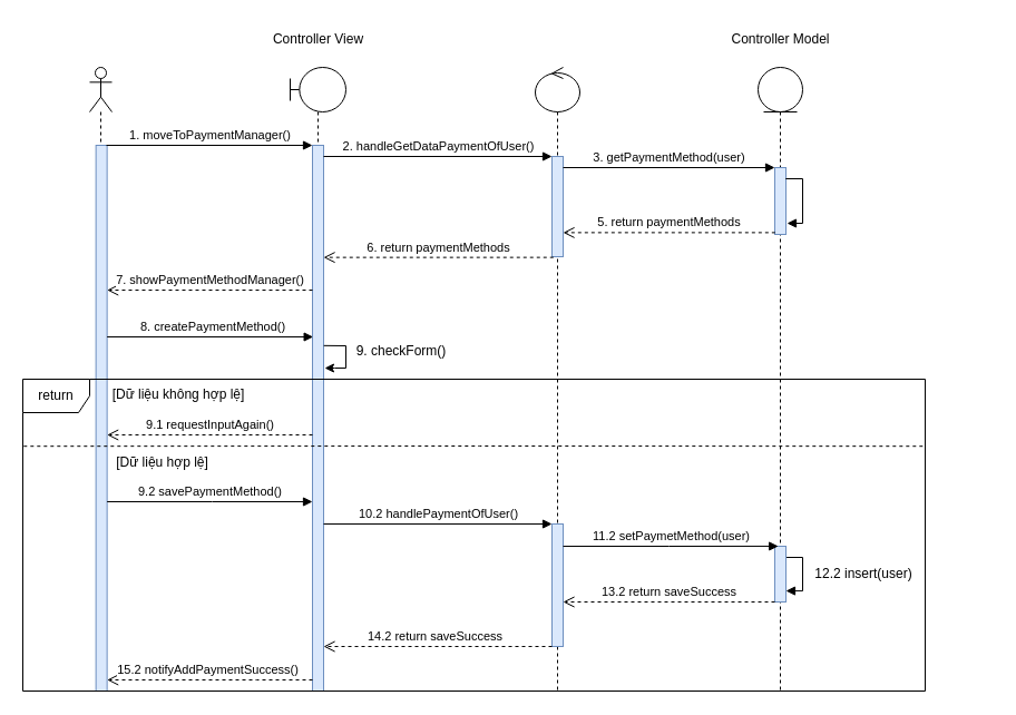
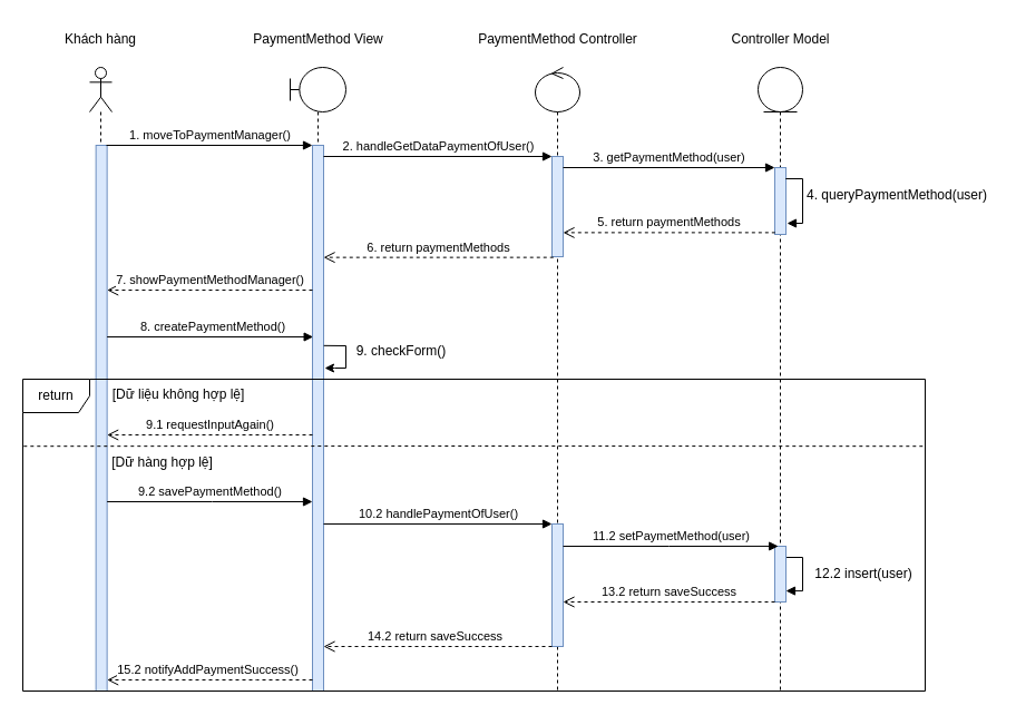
  <mxCell id="0" />
  <mxCell id="1" parent="0" />
  <mxCell id="2" value="" style="shape=umlLifeline;participant=umlBoundary;perimeter=lifelinePerimeter;whiteSpace=wrap;html=1;container=1;collapsible=0;recursiveResize=0;verticalAlign=top;spacingTop=36;outlineConnect=0;" vertex="1" parent="1"><mxGeometry x="260" y="60" width="50" height="560" as="geometry" /></mxCell>
  <mxCell id="3" value="" style="html=1;points=[];perimeter=orthogonalPerimeter;fillColor=#dae8fc;strokeColor=#6c8ebf;" vertex="1" parent="2"><mxGeometry x="20" y="70" width="10" height="490" as="geometry" /></mxCell>
  <mxCell id="4" value="" style="endArrow=classic;html=1;rounded=0;exitX=1.017;exitY=0.367;exitDx=0;exitDy=0;exitPerimeter=0;entryX=1.045;entryY=0.408;entryDx=0;entryDy=0;entryPerimeter=0;" edge="1" parent="2" source="3" target="3"><mxGeometry width="50" height="50" relative="1" as="geometry"><mxPoint x="30.92" y="261.6" as="sourcePoint" /><mxPoint x="30.0" y="282.4" as="targetPoint" /><Array as="points"><mxPoint x="50" y="250" /><mxPoint x="50" y="270" /><mxPoint x="40" y="270" /><mxPoint x="31" y="270" /></Array></mxGeometry></mxCell>
  <mxCell id="5" value="" style="shape=umlLifeline;participant=umlEntity;perimeter=lifelinePerimeter;whiteSpace=wrap;html=1;container=1;collapsible=0;recursiveResize=0;verticalAlign=top;spacingTop=36;outlineConnect=0;" vertex="1" parent="1"><mxGeometry x="680" y="60" width="40" height="560" as="geometry" /></mxCell>
  <mxCell id="6" value="" style="html=1;points=[];perimeter=orthogonalPerimeter;fillColor=#dae8fc;strokeColor=#6c8ebf;" vertex="1" parent="5"><mxGeometry x="15" y="90" width="10" height="60" as="geometry" /></mxCell>
  <mxCell id="7" value="" style="edgeStyle=orthogonalEdgeStyle;html=1;align=left;spacingLeft=2;endArrow=block;rounded=0;" edge="1" parent="5"><mxGeometry x="-0.022" y="10" relative="1" as="geometry"><mxPoint x="26" y="100" as="sourcePoint" /><Array as="points"><mxPoint x="25" y="100" /><mxPoint x="40" y="100" /><mxPoint x="40" y="140" /><mxPoint x="26" y="140" /></Array><mxPoint x="26" y="140" as="targetPoint" /><mxPoint as="offset" /></mxGeometry></mxCell>
  <mxCell id="8" value="" style="edgeStyle=orthogonalEdgeStyle;html=1;align=left;spacingLeft=2;endArrow=block;rounded=0;exitX=1.052;exitY=0.336;exitDx=0;exitDy=0;exitPerimeter=0;entryX=0.998;entryY=0.802;entryDx=0;entryDy=0;entryPerimeter=0;" edge="1" parent="5" target="30"><mxGeometry x="-0.022" y="10" relative="1" as="geometry"><mxPoint x="25.52" y="440" as="sourcePoint" /><Array as="points"><mxPoint x="40" y="440" /><mxPoint x="40" y="470" /></Array><mxPoint x="26" y="459.84" as="targetPoint" /><mxPoint as="offset" /></mxGeometry></mxCell>
  <mxCell id="9" value="" style="shape=umlLifeline;participant=umlControl;perimeter=lifelinePerimeter;whiteSpace=wrap;html=1;container=1;collapsible=0;recursiveResize=0;verticalAlign=top;spacingTop=36;outlineConnect=0;" vertex="1" parent="1"><mxGeometry x="480" y="60" width="40" height="560" as="geometry" /></mxCell>
  <mxCell id="10" value="" style="html=1;points=[];perimeter=orthogonalPerimeter;fillColor=#dae8fc;strokeColor=#6c8ebf;" vertex="1" parent="9"><mxGeometry x="15" y="80" width="10" height="90" as="geometry" /></mxCell>
  <mxCell id="11" value="" style="html=1;points=[];perimeter=orthogonalPerimeter;strokeColor=#6c8ebf;fillColor=#dae8fc;" vertex="1" parent="9"><mxGeometry x="15" y="410" width="10" height="110" as="geometry" /></mxCell>
  <mxCell id="12" value="" style="shape=umlLifeline;participant=umlActor;perimeter=lifelinePerimeter;whiteSpace=wrap;html=1;container=1;collapsible=0;recursiveResize=0;verticalAlign=top;spacingTop=36;outlineConnect=0;strokeColor=default;" vertex="1" parent="1"><mxGeometry x="80" y="60" width="20" height="560" as="geometry" /></mxCell>
  <mxCell id="13" value="" style="html=1;points=[];perimeter=orthogonalPerimeter;strokeColor=#6c8ebf;fillColor=#dae8fc;" vertex="1" parent="12"><mxGeometry x="5.64" y="70" width="10" height="490" as="geometry" /></mxCell>
+ <mxCell id="14" value="Khách hàng" style="text;html=1;strokeColor=none;fillColor=none;align=center;verticalAlign=middle;whiteSpace=wrap;rounded=0;" vertex="1" parent="1"><mxGeometry x="35" width="110" height="30" as="geometry" y="20" /></mxCell>
  <mxCell id="15" value="Controller Model" style="text;html=1;strokeColor=none;fillColor=none;align=center;verticalAlign=middle;whiteSpace=wrap;rounded=0;" vertex="1" parent="1"><mxGeometry x="632.5" width="135" height="30" as="geometry" y="20" /></mxCell>
- <mxCell id="17" value="Controller View" style="text;html=1;strokeColor=none;fillColor=none;align=center;verticalAlign=middle;whiteSpace=wrap;rounded=0;" vertex="1" parent="1"><mxGeometry x="217.5" width="135" height="30" as="geometry" y="20" /></mxCell>
+ <mxCell id="16" value="PaymentMethod Controller" style="text;html=1;strokeColor=none;fillColor=none;align=center;verticalAlign=middle;whiteSpace=wrap;rounded=0;" vertex="1" parent="1"><mxGeometry x="422.5" width="155" height="30" as="geometry" y="20" /></mxCell>
+ <mxCell id="17" value="PaymentMethod View" style="text;html=1;strokeColor=none;fillColor=none;align=center;verticalAlign=middle;whiteSpace=wrap;rounded=0;" vertex="1" parent="1"><mxGeometry x="217.5" width="135" height="30" as="geometry" y="20" /></mxCell>
  <mxCell id="18" value="1. moveToPaymentManager()" style="html=1;verticalAlign=bottom;endArrow=block;entryX=0;entryY=0;rounded=0;" edge="1" parent="1" target="3"><mxGeometry relative="1" as="geometry"><mxPoint x="95" y="130" as="sourcePoint" /></mxGeometry></mxCell>
  <mxCell id="19" value="2. handleGetDataPaymentOfUser()" style="html=1;verticalAlign=bottom;endArrow=block;entryX=0;entryY=0;rounded=0;" edge="1" parent="1" target="10"><mxGeometry relative="1" as="geometry"><mxPoint x="290" y="140" as="sourcePoint" /></mxGeometry></mxCell>
  <mxCell id="20" value="3. getPaymentMethod(user)" style="html=1;verticalAlign=bottom;endArrow=block;entryX=0;entryY=0;rounded=0;" edge="1" parent="1" source="10" target="6"><mxGeometry relative="1" as="geometry"><mxPoint x="625" y="150" as="sourcePoint" /></mxGeometry></mxCell>
  <mxCell id="21" value="5. return paymentMethods" style="html=1;verticalAlign=bottom;endArrow=open;dashed=1;endSize=8;exitX=0.034;exitY=0.973;rounded=0;exitDx=0;exitDy=0;exitPerimeter=0;" edge="1" parent="1" source="6" target="10"><mxGeometry relative="1" as="geometry"><mxPoint x="625" y="226" as="targetPoint" /></mxGeometry></mxCell>
+ <mxCell id="22" value="4. queryPaymentMethod(user)" style="text;html=1;strokeColor=none;fillColor=none;align=center;verticalAlign=middle;whiteSpace=wrap;rounded=0;" vertex="1" parent="1"><mxGeometry x="720" y="160" width="170" height="30" as="geometry" /></mxCell>
  <mxCell id="23" value="6. return paymentMethods" style="html=1;verticalAlign=bottom;endArrow=open;dashed=1;endSize=8;rounded=0;exitX=0.127;exitY=1.007;exitDx=0;exitDy=0;exitPerimeter=0;" edge="1" parent="1" source="10" target="3"><mxGeometry relative="1" as="geometry"><mxPoint x="515" y="217" as="targetPoint" /><mxPoint x="490" y="230" as="sourcePoint" /></mxGeometry></mxCell>
  <mxCell id="24" value="&amp;nbsp;8. createPaymentMethod()" style="html=1;verticalAlign=bottom;endArrow=block;rounded=0;" edge="1" parent="1" source="13"><mxGeometry width="80" relative="1" as="geometry"><mxPoint x="90.64" y="302" as="sourcePoint" /><mxPoint x="280.64" y="302" as="targetPoint" /></mxGeometry></mxCell>
  <mxCell id="25" value="9.2 savePaymentMethod()" style="html=1;verticalAlign=bottom;endArrow=block;rounded=0;" edge="1" parent="1" source="13" target="3"><mxGeometry width="80" relative="1" as="geometry"><mxPoint x="96" y="507" as="sourcePoint" /><mxPoint x="277.82" y="507" as="targetPoint" /><Array as="points"><mxPoint x="190" y="450" /></Array></mxGeometry></mxCell>
  <mxCell id="26" value="9. checkForm()" style="text;html=1;strokeColor=none;fillColor=none;align=center;verticalAlign=middle;whiteSpace=wrap;rounded=0;" vertex="1" parent="1"><mxGeometry x="300" y="300" width="120" height="30" as="geometry" /></mxCell>
  <mxCell id="27" value="9.1 requestInputAgain()" style="html=1;verticalAlign=bottom;endArrow=open;dashed=1;endSize=8;rounded=0;" edge="1" parent="1" source="3" target="13"><mxGeometry relative="1" as="geometry"><mxPoint x="240" y="390" as="sourcePoint" /><mxPoint x="160" y="390" as="targetPoint" /><Array as="points"><mxPoint x="190" y="390" /></Array></mxGeometry></mxCell>
  <mxCell id="28" value="[Dữ liệu không hợp lệ]" style="text;align=center;fontStyle=0;verticalAlign=middle;spacingLeft=3;spacingRight=3;strokeColor=none;rotatable=0;points=[[0,0.5],[1,0.5]];portConstraint=eastwest;" vertex="1" parent="1"><mxGeometry x="100" y="340" width="120" height="26" as="geometry" /></mxCell>
  <mxCell id="29" value="10.2 handlePaymentOfUser()" style="html=1;verticalAlign=bottom;endArrow=block;rounded=0;" edge="1" parent="1" source="3" target="11"><mxGeometry width="80" relative="1" as="geometry"><mxPoint x="320" y="470" as="sourcePoint" /><mxPoint x="400" y="470" as="targetPoint" /></mxGeometry></mxCell>
  <mxCell id="30" value="" style="html=1;points=[];perimeter=orthogonalPerimeter;fillColor=#dae8fc;strokeColor=#6c8ebf;" vertex="1" parent="1"><mxGeometry x="695" y="490" width="10" height="50" as="geometry" /></mxCell>
  <mxCell id="31" value="11.2 setPaymetMethod(user)" style="html=1;verticalAlign=bottom;endArrow=block;rounded=0;entryX=0.318;entryY=-0.001;entryDx=0;entryDy=0;entryPerimeter=0;" edge="1" parent="1" source="11" target="30"><mxGeometry width="80" relative="1" as="geometry"><mxPoint x="550" y="490" as="sourcePoint" /><mxPoint x="700" y="500" as="targetPoint" /><Array as="points"><mxPoint x="600" y="490" /></Array></mxGeometry></mxCell>
  <mxCell id="32" value="13.2 return saveSuccess" style="html=1;verticalAlign=bottom;endArrow=open;dashed=1;endSize=8;rounded=0;" edge="1" parent="1" source="30" target="11"><mxGeometry relative="1" as="geometry"><mxPoint x="670" y="550" as="sourcePoint" /><mxPoint x="590" y="550" as="targetPoint" /><Array as="points"><mxPoint x="600" y="540" /></Array></mxGeometry></mxCell>
  <mxCell id="33" value="14.2 return saveSuccess" style="html=1;verticalAlign=bottom;endArrow=open;dashed=1;endSize=8;rounded=0;" edge="1" parent="1" source="11" target="3"><mxGeometry x="0.024" relative="1" as="geometry"><mxPoint x="480" y="560" as="sourcePoint" /><mxPoint x="320" y="530" as="targetPoint" /><mxPoint as="offset" /><Array as="points"><mxPoint x="400" y="580" /></Array></mxGeometry></mxCell>
  <mxCell id="34" value="7. showPaymentMethodManager()" style="html=1;verticalAlign=bottom;endArrow=open;dashed=1;endSize=8;rounded=0;" edge="1" parent="1" source="3" target="13"><mxGeometry relative="1" as="geometry"><mxPoint x="310" y="250.63" as="targetPoint" /><mxPoint x="516.27" y="250.63" as="sourcePoint" /><Array as="points"><mxPoint x="190" y="260" /></Array></mxGeometry></mxCell>
  <mxCell id="35" value="15.2 notifyAddPaymentSuccess()" style="html=1;verticalAlign=bottom;endArrow=open;dashed=1;endSize=8;rounded=0;" edge="1" parent="1" source="3" target="13"><mxGeometry x="0.024" relative="1" as="geometry"><mxPoint x="505" y="590" as="sourcePoint" /><mxPoint x="300" y="590" as="targetPoint" /><mxPoint as="offset" /><Array as="points"><mxPoint x="230" y="610" /><mxPoint x="130" y="610" /></Array></mxGeometry></mxCell>
  <mxCell id="36" value="12.2 insert(user)" style="text;html=1;strokeColor=none;fillColor=none;align=center;verticalAlign=middle;whiteSpace=wrap;rounded=0;" vertex="1" parent="1"><mxGeometry x="720" y="500" width="110" height="30" as="geometry" /></mxCell>
  <mxCell id="37" value="return" style="shape=umlFrame;whiteSpace=wrap;html=1;" vertex="1" parent="1"><mxGeometry x="20" y="340" width="810" height="280" as="geometry" /></mxCell>
  <mxCell id="38" value="" style="endArrow=none;dashed=1;html=1;rounded=0;exitX=0.001;exitY=0.215;exitDx=0;exitDy=0;exitPerimeter=0;entryX=1.001;entryY=0.215;entryDx=0;entryDy=0;entryPerimeter=0;" edge="1" parent="1" source="37" target="37"><mxGeometry width="50" height="50" relative="1" as="geometry"><mxPoint x="350" y="420" as="sourcePoint" /><mxPoint x="830" y="400" as="targetPoint" /><Array as="points"><mxPoint x="430" y="400" /></Array></mxGeometry></mxCell>
- <mxCell id="39" value="[Dữ liệu hợp lệ]" style="text;html=1;align=center;verticalAlign=middle;resizable=0;points=[];autosize=1;strokeColor=none;fillColor=none;" vertex="1" parent="1"><mxGeometry x="90" y="400" width="110" height="30" as="geometry" /></mxCell>
+ <mxCell id="39" value="[Dữ hàng hợp lệ]" style="text;html=1;align=center;verticalAlign=middle;resizable=0;points=[];autosize=1;strokeColor=none;fillColor=none;" vertex="1" parent="1"><mxGeometry x="90" y="400" width="110" height="30" as="geometry" /></mxCell>
